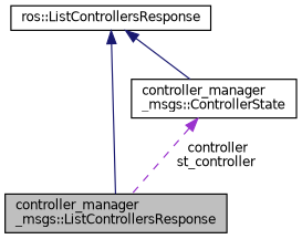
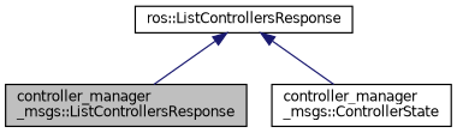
  digraph {
    node [color=black fillcolor=white fontname=Helvetica fontsize=10 shape=record style=filled]
    edge [color=midnightblue dir=back fontname=Helvetica fontsize=10 labelfontname=Helvetica labelfontsize=10 style=solid]
    n1 [fillcolor=grey75 fontcolor=black height=0.2 label="controller_manager\l_msgs::ListControllersResponse" width=0.4]
    n2 [height=0.2 label="ros::ListControllersResponse" width=0.4]
    n3 [height=0.2 label="controller_manager\l_msgs::ControllerState" width=0.4]
    n2 -> n1
    n2 -> n3
-   n3 -> n1 [color=darkorchid3 label=" controller\nst_controller" style=dashed]
  }
